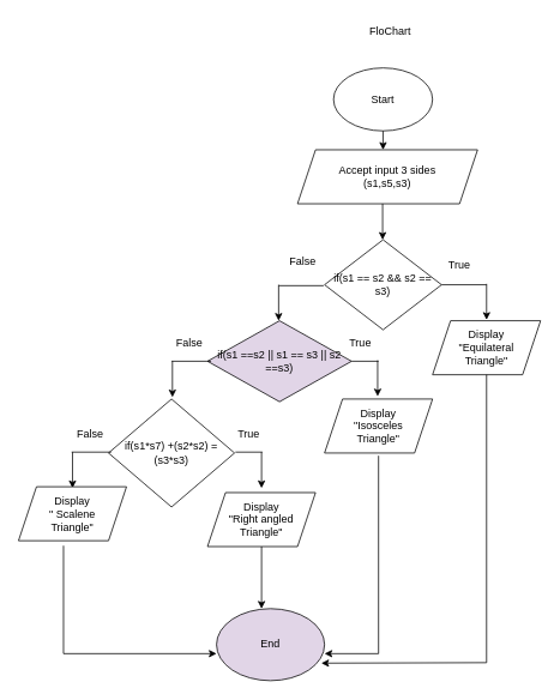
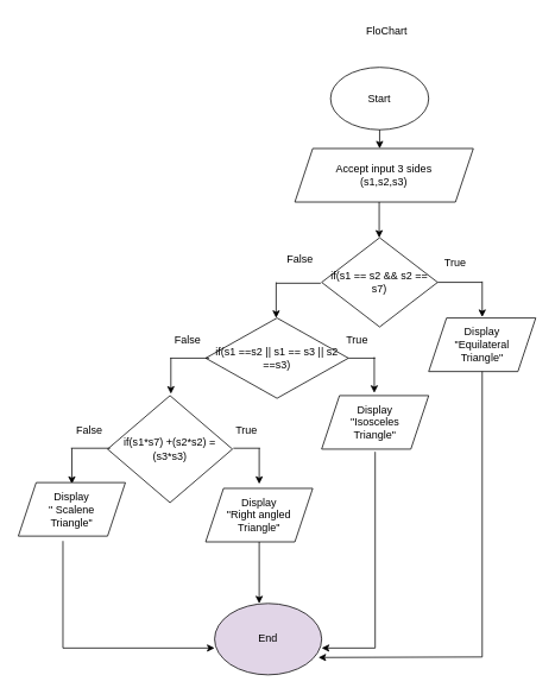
  <mxCell id="0" />
  <mxCell id="1" parent="0" />
  <mxCell id="2" value="FloChart&amp;nbsp;" style="text;html=1;strokeColor=none;fillColor=none;align=center;verticalAlign=middle;whiteSpace=wrap;rounded=0;" vertex="1" parent="1"><mxGeometry x="295" y="20" width="280" height="30" as="geometry" /></mxCell>
  <mxCell id="3" value="Start" style="ellipse;whiteSpace=wrap;html=1;" vertex="1" parent="1"><mxGeometry x="370" y="75" width="110" height="70" as="geometry" /></mxCell>
- <mxCell id="4" value="Accept input 3 sides&lt;br&gt;(s1,s5,s3)" style="shape=parallelogram;perimeter=parallelogramPerimeter;whiteSpace=wrap;html=1;fixedSize=1;" vertex="1" parent="1"><mxGeometry x="330" y="166" width="200" height="60" as="geometry" /></mxCell>
+ <mxCell id="4" value="Accept input 3 sides&lt;br&gt;(s1,s2,s3)" style="shape=parallelogram;perimeter=parallelogramPerimeter;whiteSpace=wrap;html=1;fixedSize=1;" vertex="1" parent="1"><mxGeometry x="330" y="166" width="200" height="60" as="geometry" /></mxCell>
  <mxCell id="5" value="" style="endArrow=classic;html=1;rounded=0;exitX=0.5;exitY=1;exitDx=0;exitDy=0;" edge="1" parent="1" source="3"><mxGeometry width="50" height="50" relative="1" as="geometry"><mxPoint x="520" y="225" as="sourcePoint" /><mxPoint x="425" y="166" as="targetPoint" /></mxGeometry></mxCell>
  <mxCell id="6" value="" style="endArrow=classic;html=1;rounded=0;" edge="1" parent="1"><mxGeometry width="50" height="50" relative="1" as="geometry"><mxPoint x="424.5" y="226" as="sourcePoint" /><mxPoint x="424.5" y="266" as="targetPoint" /></mxGeometry></mxCell>
- <mxCell id="7" value="if(s1 == s2 &amp;amp;&amp;amp; s2 == s3)" style="rhombus;whiteSpace=wrap;html=1;" vertex="1" parent="1"><mxGeometry x="360" y="266" width="130" height="100" as="geometry" /></mxCell>
+ <mxCell id="7" value="if(s1 == s2 &amp;amp;&amp;amp; s2 == s7)" style="rhombus;whiteSpace=wrap;html=1;" vertex="1" parent="1"><mxGeometry x="360" y="266" width="130" height="100" as="geometry" /></mxCell>
  <mxCell id="8" value="" style="endArrow=none;html=1;rounded=0;exitX=1;exitY=0.5;exitDx=0;exitDy=0;" edge="1" parent="1" source="7"><mxGeometry width="50" height="50" relative="1" as="geometry"><mxPoint x="520" y="306" as="sourcePoint" /><mxPoint x="540" y="316" as="targetPoint" /></mxGeometry></mxCell>
  <mxCell id="9" value="" style="endArrow=none;html=1;rounded=0;exitX=1;exitY=0.5;exitDx=0;exitDy=0;" edge="1" parent="1"><mxGeometry width="50" height="50" relative="1" as="geometry"><mxPoint x="309" y="317" as="sourcePoint" /><mxPoint x="359" y="317" as="targetPoint" /></mxGeometry></mxCell>
  <mxCell id="10" value="" style="endArrow=classic;html=1;rounded=0;" edge="1" parent="1"><mxGeometry width="50" height="50" relative="1" as="geometry"><mxPoint x="540" y="315" as="sourcePoint" /><mxPoint x="540" y="355" as="targetPoint" /></mxGeometry></mxCell>
  <mxCell id="11" value="" style="endArrow=classic;html=1;rounded=0;" edge="1" parent="1"><mxGeometry width="50" height="50" relative="1" as="geometry"><mxPoint x="309" y="316" as="sourcePoint" /><mxPoint x="309" y="356" as="targetPoint" /></mxGeometry></mxCell>
  <mxCell id="12" value="False" style="text;html=1;strokeColor=none;fillColor=none;align=center;verticalAlign=middle;whiteSpace=wrap;rounded=0;" vertex="1" parent="1"><mxGeometry x="306" y="276" width="60" height="30" as="geometry" /></mxCell>
  <mxCell id="13" value="True&lt;span style=&quot;color: rgba(0, 0, 0, 0); font-family: monospace; font-size: 0px; text-align: start;&quot;&gt;%3CmxGraphModel%3E%3Croot%3E%3CmxCell%20id%3D%220%22%2F%3E%3CmxCell%20id%3D%221%22%20parent%3D%220%22%2F%3E%3CmxCell%20id%3D%222%22%20value%3D%22%22%20style%3D%22endArrow%3Dclassic%3Bhtml%3D1%3Brounded%3D0%3B%22%20edge%3D%221%22%20parent%3D%221%22%3E%3CmxGeometry%20width%3D%2250%22%20height%3D%2250%22%20relative%3D%221%22%20as%3D%22geometry%22%3E%3CmxPoint%20x%3D%22518%22%20y%3D%22299%22%20as%3D%22sourcePoint%22%2F%3E%3CmxPoint%20x%3D%22518%22%20y%3D%22339%22%20as%3D%22targetPoint%22%2F%3E%3C%2FmxGeometry%3E%3C%2FmxCell%3E%3C%2Froot%3E%3C%2FmxGraphModel%3E&lt;/span&gt;" style="text;html=1;strokeColor=none;fillColor=none;align=center;verticalAlign=middle;whiteSpace=wrap;rounded=0;" vertex="1" parent="1"><mxGeometry x="480" y="279" width="60" height="30" as="geometry" /></mxCell>
- <mxCell id="14" value="if(s1 ==s2 || s1 == s3 || s2 ==s3)" style="rhombus;whiteSpace=wrap;html=1;fillColor=#e1d5e7;" vertex="1" parent="1"><mxGeometry x="230" y="356" width="160" height="90" as="geometry" /></mxCell>
+ <mxCell id="14" value="if(s1 ==s2 || s1 == s3 || s2 ==s3)" style="rhombus;whiteSpace=wrap;html=1;" vertex="1" parent="1"><mxGeometry x="230" y="356" width="160" height="90" as="geometry" /></mxCell>
  <mxCell id="15" value="" style="endArrow=none;html=1;rounded=0;exitX=1;exitY=0.5;exitDx=0;exitDy=0;" edge="1" parent="1" source="14"><mxGeometry width="50" height="50" relative="1" as="geometry"><mxPoint x="380" y="476" as="sourcePoint" /><mxPoint x="420" y="401" as="targetPoint" /></mxGeometry></mxCell>
  <mxCell id="16" value="" style="endArrow=none;html=1;rounded=0;" edge="1" parent="1"><mxGeometry width="50" height="50" relative="1" as="geometry"><mxPoint x="190" y="401" as="sourcePoint" /><mxPoint x="234" y="401" as="targetPoint" /></mxGeometry></mxCell>
  <mxCell id="17" value="" style="endArrow=classic;html=1;rounded=0;" edge="1" parent="1"><mxGeometry width="50" height="50" relative="1" as="geometry"><mxPoint x="419" y="400" as="sourcePoint" /><mxPoint x="419" y="440" as="targetPoint" /></mxGeometry></mxCell>
  <mxCell id="18" value="" style="endArrow=classic;html=1;rounded=0;" edge="1" parent="1"><mxGeometry width="50" height="50" relative="1" as="geometry"><mxPoint x="191" y="401" as="sourcePoint" /><mxPoint x="191" y="441" as="targetPoint" /></mxGeometry></mxCell>
  <mxCell id="19" value="False" style="text;html=1;strokeColor=none;fillColor=none;align=center;verticalAlign=middle;whiteSpace=wrap;rounded=0;" vertex="1" parent="1"><mxGeometry x="180" y="366" width="60" height="30" as="geometry" /></mxCell>
  <mxCell id="20" value="True" style="text;html=1;strokeColor=none;fillColor=none;align=center;verticalAlign=middle;whiteSpace=wrap;rounded=0;" vertex="1" parent="1"><mxGeometry x="370" y="366" width="60" height="30" as="geometry" /></mxCell>
  <mxCell id="21" value="if(s1*s7) +(s2*s2) = (s3*s3)" style="rhombus;whiteSpace=wrap;html=1;" vertex="1" parent="1"><mxGeometry x="120" y="443" width="140" height="120" as="geometry" /></mxCell>
  <mxCell id="22" value="" style="endArrow=none;html=1;rounded=0;" edge="1" parent="1"><mxGeometry width="50" height="50" relative="1" as="geometry"><mxPoint x="79" y="502" as="sourcePoint" /><mxPoint x="123" y="502" as="targetPoint" /></mxGeometry></mxCell>
  <mxCell id="23" value="" style="endArrow=classic;html=1;rounded=0;" edge="1" parent="1"><mxGeometry width="50" height="50" relative="1" as="geometry"><mxPoint x="80" y="502" as="sourcePoint" /><mxPoint x="80" y="542" as="targetPoint" /></mxGeometry></mxCell>
  <mxCell id="24" value="" style="endArrow=none;html=1;rounded=0;exitX=1;exitY=0.5;exitDx=0;exitDy=0;" edge="1" parent="1"><mxGeometry width="50" height="50" relative="1" as="geometry"><mxPoint x="261" y="502" as="sourcePoint" /><mxPoint x="291" y="502" as="targetPoint" /></mxGeometry></mxCell>
  <mxCell id="25" value="" style="endArrow=classic;html=1;rounded=0;" edge="1" parent="1"><mxGeometry width="50" height="50" relative="1" as="geometry"><mxPoint x="290" y="502" as="sourcePoint" /><mxPoint x="290" y="542" as="targetPoint" /></mxGeometry></mxCell>
  <mxCell id="26" value="True" style="text;html=1;strokeColor=none;fillColor=none;align=center;verticalAlign=middle;whiteSpace=wrap;rounded=0;" vertex="1" parent="1"><mxGeometry x="246" y="472.5" width="60" height="19" as="geometry" /></mxCell>
  <mxCell id="27" value="False" style="text;html=1;strokeColor=none;fillColor=none;align=center;verticalAlign=middle;whiteSpace=wrap;rounded=0;" vertex="1" parent="1"><mxGeometry x="70" y="467" width="60" height="30" as="geometry" /></mxCell>
  <mxCell id="28" value="Display&lt;br&gt;&quot;Equilateral&lt;br&gt;Triangle&quot;" style="shape=parallelogram;perimeter=parallelogramPerimeter;whiteSpace=wrap;html=1;fixedSize=1;" vertex="1" parent="1"><mxGeometry x="480" y="356" width="120" height="60" as="geometry" /></mxCell>
  <mxCell id="29" value="Display&lt;br&gt;&quot;Isosceles&lt;br&gt;Triangle&quot;" style="shape=parallelogram;perimeter=parallelogramPerimeter;whiteSpace=wrap;html=1;fixedSize=1;" vertex="1" parent="1"><mxGeometry x="360" y="443" width="120" height="60" as="geometry" /></mxCell>
  <mxCell id="30" value="Display&lt;br&gt;&quot;Right angled&lt;br&gt;Triangle&quot;" style="shape=parallelogram;perimeter=parallelogramPerimeter;whiteSpace=wrap;html=1;fixedSize=1;" vertex="1" parent="1"><mxGeometry x="230" y="547" width="120" height="60" as="geometry" /></mxCell>
  <mxCell id="31" value="Display&lt;br&gt;&quot; Scalene&lt;br&gt;Triangle&quot;" style="shape=parallelogram;perimeter=parallelogramPerimeter;whiteSpace=wrap;html=1;fixedSize=1;" vertex="1" parent="1"><mxGeometry y="540.5" width="120" height="60" as="geometry" x="20" /></mxCell>
  <mxCell id="32" value="" style="endArrow=none;html=1;rounded=0;entryX=0.5;entryY=1;entryDx=0;entryDy=0;" edge="1" parent="1" target="28"><mxGeometry width="50" height="50" relative="1" as="geometry"><mxPoint x="540" y="736" as="sourcePoint" /><mxPoint x="570" y="436" as="targetPoint" /></mxGeometry></mxCell>
  <mxCell id="33" value="" style="endArrow=none;html=1;rounded=0;" edge="1" parent="1"><mxGeometry width="50" height="50" relative="1" as="geometry"><mxPoint x="420" y="726" as="sourcePoint" /><mxPoint x="420" y="506" as="targetPoint" /></mxGeometry></mxCell>
  <mxCell id="34" value="" style="endArrow=none;html=1;rounded=0;" edge="1" parent="1"><mxGeometry width="50" height="50" relative="1" as="geometry"><mxPoint x="70" y="726" as="sourcePoint" /><mxPoint x="70" y="606" as="targetPoint" /></mxGeometry></mxCell>
  <mxCell id="35" value="End" style="ellipse;whiteSpace=wrap;html=1;fillColor=#e1d5e7;" vertex="1" parent="1"><mxGeometry x="240" y="676" width="120" height="80" as="geometry" /></mxCell>
  <mxCell id="36" value="" style="endArrow=classic;html=1;rounded=0;entryX=0;entryY=0.625;entryDx=0;entryDy=0;entryPerimeter=0;" edge="1" parent="1" target="35"><mxGeometry width="50" height="50" relative="1" as="geometry"><mxPoint x="70" y="726" as="sourcePoint" /><mxPoint x="160" y="726" as="targetPoint" /></mxGeometry></mxCell>
  <mxCell id="37" value="" style="endArrow=classic;html=1;rounded=0;" edge="1" parent="1"><mxGeometry width="50" height="50" relative="1" as="geometry"><mxPoint x="420" y="726" as="sourcePoint" /><mxPoint x="360" y="726" as="targetPoint" /></mxGeometry></mxCell>
  <mxCell id="38" value="" style="endArrow=classic;html=1;rounded=0;entryX=0.97;entryY=0.757;entryDx=0;entryDy=0;entryPerimeter=0;" edge="1" parent="1" target="35"><mxGeometry width="50" height="50" relative="1" as="geometry"><mxPoint x="540" y="736" as="sourcePoint" /><mxPoint x="370" y="736" as="targetPoint" /></mxGeometry></mxCell>
  <mxCell id="39" value="" style="endArrow=classic;html=1;rounded=0;exitX=0.5;exitY=1;exitDx=0;exitDy=0;" edge="1" parent="1" source="30"><mxGeometry width="50" height="50" relative="1" as="geometry"><mxPoint x="251" y="726" as="sourcePoint" /><mxPoint x="290" y="676" as="targetPoint" /></mxGeometry></mxCell>
